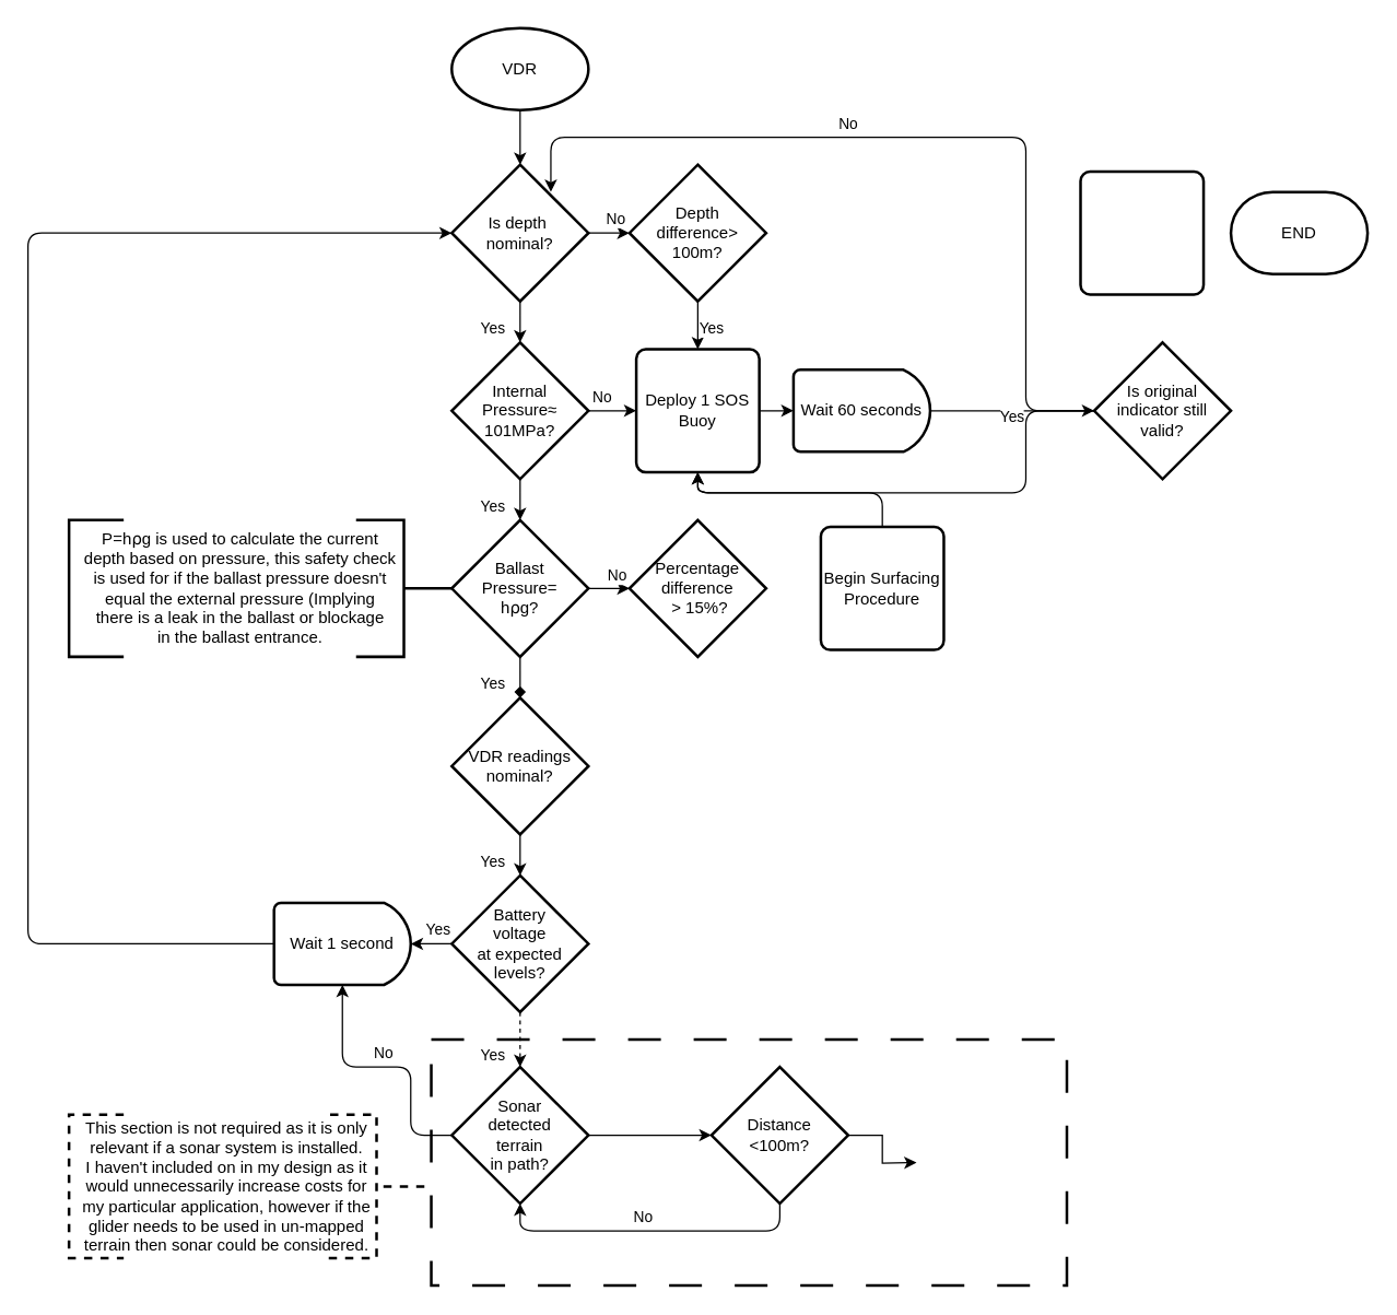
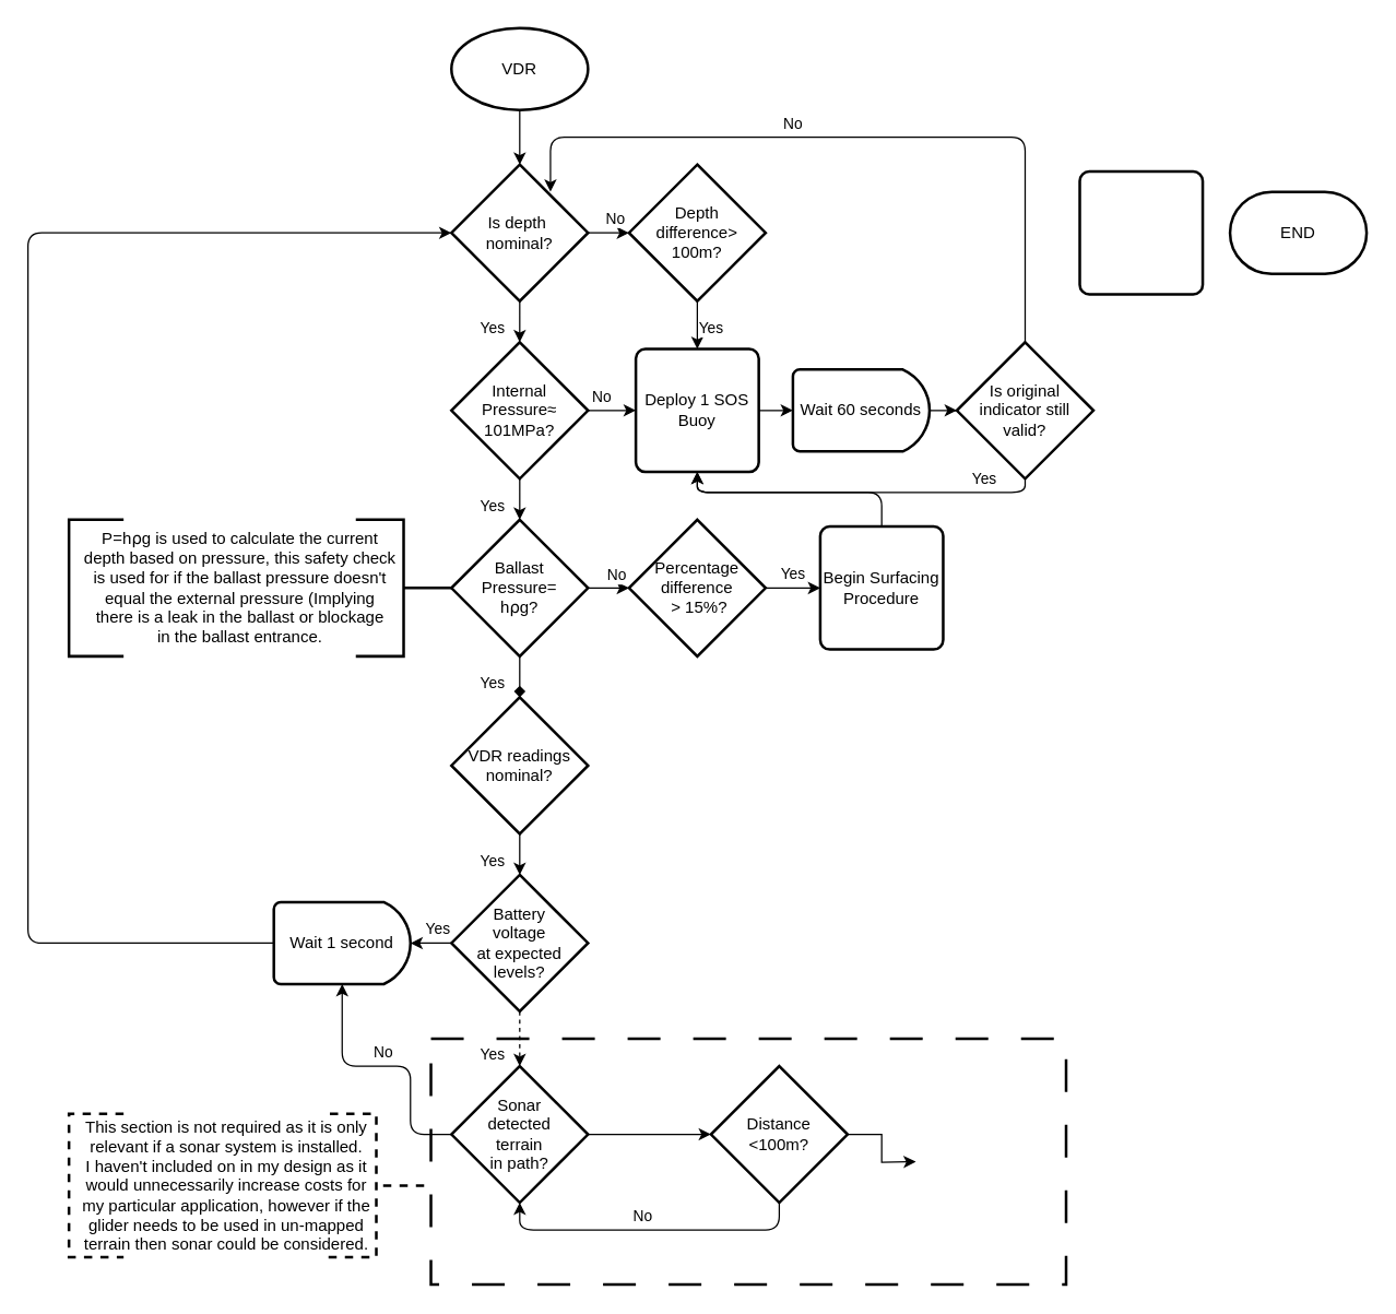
  <mxCell id="0" />
  <mxCell id="1" parent="0" />
  <mxCell id="2" value="" style="whiteSpace=wrap;html=1;fillOpacity=0;dashed=1;dashPattern=12 12;strokeWidth=2;" parent="1" vertex="1"><mxGeometry x="315" y="760" width="465" height="180" as="geometry" /></mxCell>
  <mxCell id="3" value="" style="edgeStyle=orthogonalEdgeStyle;rounded=0;orthogonalLoop=1;jettySize=auto;html=1;" parent="1" source="4" target="8" edge="1"><mxGeometry relative="1" as="geometry" /></mxCell>
  <mxCell id="4" value="VDR" style="strokeWidth=2;html=1;shape=mxgraph.flowchart.start_1;whiteSpace=wrap;" parent="1" vertex="1"><mxGeometry x="330" y="20" width="100" height="60" as="geometry" /></mxCell>
  <mxCell id="5" value="END" style="strokeWidth=2;html=1;shape=mxgraph.flowchart.terminator;whiteSpace=wrap;" parent="1" vertex="1"><mxGeometry x="900" y="140" width="100" height="60" as="geometry" /></mxCell>
  <mxCell id="6" value="Yes" style="edgeStyle=orthogonalEdgeStyle;rounded=0;orthogonalLoop=1;jettySize=auto;html=1;" parent="1" source="8" target="15" edge="1"><mxGeometry x="0.6" y="-20" relative="1" as="geometry"><mxPoint as="offset" /></mxGeometry></mxCell>
  <mxCell id="7" value="No" style="edgeStyle=orthogonalEdgeStyle;rounded=0;orthogonalLoop=1;jettySize=auto;html=1;" parent="1" source="8" target="34" edge="1"><mxGeometry x="0.6" y="10" relative="1" as="geometry"><mxPoint as="offset" /></mxGeometry></mxCell>
  <mxCell id="8" value="Is depth&amp;nbsp; nominal?" style="strokeWidth=2;html=1;shape=mxgraph.flowchart.decision;whiteSpace=wrap;strokeOpacity=100;fillOpacity=100;labelBackgroundColor=none;" parent="1" vertex="1"><mxGeometry x="330" y="120" width="100" height="100" as="geometry" /></mxCell>
  <mxCell id="9" style="edgeStyle=orthogonalEdgeStyle;rounded=1;orthogonalLoop=1;jettySize=auto;html=1;entryX=0.5;entryY=1;entryDx=0;entryDy=0;curved=0;" edge="1" parent="1" source="10" target="43"><mxGeometry relative="1" as="geometry"><Array as="points"><mxPoint x="645" y="360" /><mxPoint x="510" y="360" /></Array></mxGeometry></mxCell>
  <mxCell id="10" value="Begin Surfacing Procedure" style="rounded=1;whiteSpace=wrap;html=1;absoluteArcSize=1;arcSize=14;strokeWidth=2;rotation=0;strokeOpacity=100;fillOpacity=100;labelBackgroundColor=none;" parent="1" vertex="1"><mxGeometry x="600" y="385" width="90" height="90" as="geometry" /></mxCell>
  <mxCell id="11" value="" style="rounded=1;whiteSpace=wrap;html=1;absoluteArcSize=1;arcSize=14;strokeWidth=2;rotation=0;strokeOpacity=100;fillOpacity=100;labelBackgroundColor=none;" parent="1" vertex="1"><mxGeometry x="790" y="125" width="90" height="90" as="geometry" /></mxCell>
  <mxCell id="12" value="Wait 1 second" style="strokeWidth=2;html=1;shape=mxgraph.flowchart.delay;whiteSpace=wrap;" parent="1" vertex="1"><mxGeometry x="200" y="660" width="100" height="60" as="geometry" /></mxCell>
  <mxCell id="13" value="Yes" style="edgeStyle=orthogonalEdgeStyle;rounded=0;orthogonalLoop=1;jettySize=auto;html=1;" parent="1" source="15" target="19" edge="1"><mxGeometry x="0.6" y="-20" relative="1" as="geometry"><mxPoint as="offset" /></mxGeometry></mxCell>
  <mxCell id="14" value="No" style="edgeStyle=orthogonalEdgeStyle;rounded=0;orthogonalLoop=1;jettySize=auto;html=1;" edge="1" parent="1" source="15" target="43"><mxGeometry x="-0.556" y="10" relative="1" as="geometry"><mxPoint as="offset" /></mxGeometry></mxCell>
  <mxCell id="15" value="Internal&lt;br&gt;Pressure≈&lt;br&gt;101MPa?" style="strokeWidth=2;html=1;shape=mxgraph.flowchart.decision;whiteSpace=wrap;strokeOpacity=100;fillOpacity=100;labelBackgroundColor=none;" parent="1" vertex="1"><mxGeometry x="330" y="250" width="100" height="100" as="geometry" /></mxCell>
  <mxCell id="16" value="Yes" style="edgeStyle=orthogonalEdgeStyle;rounded=0;orthogonalLoop=1;jettySize=auto;html=1;endArrow=diamond;" parent="1" source="19" target="24" edge="1"><mxGeometry x="0.6" y="-20" relative="1" as="geometry"><mxPoint as="offset" /></mxGeometry></mxCell>
  <mxCell id="17" value="" style="edgeStyle=orthogonalEdgeStyle;rounded=0;orthogonalLoop=1;jettySize=auto;html=1;" parent="1" source="19" target="38" edge="1"><mxGeometry relative="1" as="geometry" /></mxCell>
  <mxCell id="18" value="No" style="edgeLabel;html=1;align=center;verticalAlign=middle;resizable=0;points=[];" parent="17" vertex="1" connectable="0"><mxGeometry x="0.4" relative="1" as="geometry"><mxPoint x="5" y="-10" as="offset" /></mxGeometry></mxCell>
  <mxCell id="19" value="Ballast &lt;br&gt;Pressure=&lt;br&gt;h⍴g?" style="strokeWidth=2;html=1;shape=mxgraph.flowchart.decision;whiteSpace=wrap;strokeOpacity=100;fillOpacity=100;labelBackgroundColor=none;" parent="1" vertex="1"><mxGeometry x="330" y="380" width="100" height="100" as="geometry" /></mxCell>
  <mxCell id="20" value="" style="strokeWidth=2;html=1;shape=mxgraph.flowchart.annotation_2;align=left;labelPosition=right;pointerEvents=1;direction=west;" parent="1" vertex="1"><mxGeometry x="260" y="380" width="70" height="100" as="geometry" /></mxCell>
  <mxCell id="21" value="P=h⍴g is used to calculate the current &lt;br&gt;depth based on pressure, this safety check&lt;br&gt;is used for if the ballast pressure doesn't&lt;br&gt;equal the external pressure (Implying&lt;br&gt;there is a leak in the ballast or blockage&lt;br&gt;in the ballast entrance." style="text;html=1;align=center;verticalAlign=middle;resizable=0;points=[];autosize=1;strokeColor=none;fillColor=none;" parent="1" vertex="1"><mxGeometry x="50" y="380" width="250" height="100" as="geometry" /></mxCell>
  <mxCell id="22" value="" style="strokeWidth=2;html=1;shape=mxgraph.flowchart.annotation_1;align=left;pointerEvents=1;" parent="1" vertex="1"><mxGeometry x="50" y="380" width="40" height="100" as="geometry" /></mxCell>
  <mxCell id="23" value="Yes" style="edgeStyle=orthogonalEdgeStyle;rounded=0;orthogonalLoop=1;jettySize=auto;html=1;" parent="1" source="24" target="27" edge="1"><mxGeometry x="0.6" y="-20" relative="1" as="geometry"><mxPoint as="offset" /></mxGeometry></mxCell>
  <mxCell id="24" value="VDR readings nominal?" style="strokeWidth=2;html=1;shape=mxgraph.flowchart.decision;whiteSpace=wrap;strokeOpacity=100;fillOpacity=100;labelBackgroundColor=none;" parent="1" vertex="1"><mxGeometry x="330" y="510" width="100" height="100" as="geometry" /></mxCell>
  <mxCell id="25" value="Yes" style="edgeStyle=orthogonalEdgeStyle;rounded=0;orthogonalLoop=1;jettySize=auto;html=1;dashed=1;strokeWidth=1;jumpSize=6;" parent="1" source="27" target="29" edge="1"><mxGeometry x="0.6" y="-20" relative="1" as="geometry"><mxPoint as="offset" /></mxGeometry></mxCell>
  <mxCell id="26" value="Yes" style="edgeStyle=orthogonalEdgeStyle;rounded=0;orthogonalLoop=1;jettySize=auto;html=1;" parent="1" source="27" target="12" edge="1"><mxGeometry x="0.198" y="-10" relative="1" as="geometry"><mxPoint as="offset" /></mxGeometry></mxCell>
  <mxCell id="27" value="Battery &lt;br&gt;voltage &lt;br&gt;at expected levels?" style="strokeWidth=2;html=1;shape=mxgraph.flowchart.decision;whiteSpace=wrap;strokeOpacity=100;fillOpacity=100;labelBackgroundColor=none;" parent="1" vertex="1"><mxGeometry x="330" y="640" width="100" height="100" as="geometry" /></mxCell>
  <mxCell id="28" value="" style="edgeStyle=orthogonalEdgeStyle;rounded=0;orthogonalLoop=1;jettySize=auto;html=1;" parent="1" source="29" target="39" edge="1"><mxGeometry relative="1" as="geometry" /></mxCell>
  <mxCell id="29" value="Sonar &lt;br&gt;detected&lt;br&gt;terrain &lt;br&gt;in path?" style="strokeWidth=2;html=1;shape=mxgraph.flowchart.decision;whiteSpace=wrap;strokeOpacity=100;fillOpacity=100;labelBackgroundColor=none;" parent="1" vertex="1"><mxGeometry x="330" y="780" width="100" height="100" as="geometry" /></mxCell>
  <mxCell id="30" value="" style="strokeWidth=2;html=1;shape=mxgraph.flowchart.annotation_2;align=left;labelPosition=right;pointerEvents=1;direction=west;dashed=1;" parent="1" vertex="1"><mxGeometry x="240" y="815" width="70" height="105" as="geometry" /></mxCell>
  <mxCell id="31" value="This section is not required as it is only&lt;br&gt;relevant if a sonar system is installed.&lt;br&gt;I haven't included on in my design as it&lt;br&gt;would unnecessarily increase costs for&lt;br&gt;my particular application, however if the&lt;br&gt;glider needs to be used in un-mapped&lt;br&gt;terrain then sonar could be considered.&lt;br&gt;" style="text;html=1;align=center;verticalAlign=middle;resizable=0;points=[];autosize=1;strokeColor=none;fillColor=none;dashed=1;" parent="1" vertex="1"><mxGeometry x="50" y="812.5" width="230" height="110" as="geometry" /></mxCell>
  <mxCell id="32" value="" style="strokeWidth=2;html=1;shape=mxgraph.flowchart.annotation_1;align=left;pointerEvents=1;dashed=1;" parent="1" vertex="1"><mxGeometry x="50" y="815" width="40" height="105" as="geometry" /></mxCell>
  <mxCell id="33" value="Yes" style="edgeStyle=orthogonalEdgeStyle;rounded=0;orthogonalLoop=1;jettySize=auto;html=1;" edge="1" parent="1" source="34" target="43"><mxGeometry x="-0.11" y="-10" relative="1" as="geometry"><mxPoint as="offset" /></mxGeometry></mxCell>
  <mxCell id="34" value="Depth &lt;br&gt;difference&amp;gt; 100m?" style="strokeWidth=2;html=1;shape=mxgraph.flowchart.decision;whiteSpace=wrap;strokeOpacity=100;fillOpacity=100;labelBackgroundColor=none;" parent="1" vertex="1"><mxGeometry x="460" y="120" width="100" height="100" as="geometry" /></mxCell>
  <mxCell id="35" value="No" style="edgeStyle=orthogonalEdgeStyle;rounded=1;orthogonalLoop=1;jettySize=auto;html=1;exitX=0;exitY=0.5;exitDx=0;exitDy=0;exitPerimeter=0;entryX=0.5;entryY=1;entryDx=0;entryDy=0;entryPerimeter=0;curved=0;" parent="1" source="29" target="12" edge="1"><mxGeometry x="0.053" y="-10" relative="1" as="geometry"><Array as="points"><mxPoint x="300" y="830" /><mxPoint x="300" y="780" /><mxPoint x="250" y="780" /></Array><mxPoint as="offset" /></mxGeometry></mxCell>
  <mxCell id="36" style="edgeStyle=orthogonalEdgeStyle;rounded=1;orthogonalLoop=1;jettySize=auto;html=1;entryX=0;entryY=0.5;entryDx=0;entryDy=0;entryPerimeter=0;curved=0;" parent="1" source="12" target="8" edge="1"><mxGeometry relative="1" as="geometry"><Array as="points"><mxPoint x="20" y="690" /><mxPoint x="20" y="170" /></Array></mxGeometry></mxCell>
+ <mxCell id="37" value="Yes" style="edgeStyle=orthogonalEdgeStyle;rounded=0;orthogonalLoop=1;jettySize=auto;html=1;" edge="1" parent="1" source="38" target="10"><mxGeometry y="10" relative="1" as="geometry"><mxPoint as="offset" /></mxGeometry></mxCell>
  <mxCell id="38" value="Percentage difference&lt;br&gt;&amp;nbsp;&amp;gt; 15%?" style="strokeWidth=2;html=1;shape=mxgraph.flowchart.decision;whiteSpace=wrap;strokeOpacity=100;fillOpacity=100;labelBackgroundColor=none;" parent="1" vertex="1"><mxGeometry x="460" y="380" width="100" height="100" as="geometry" /></mxCell>
  <mxCell id="39" value="Distance &lt;br&gt;&amp;lt;100m?" style="strokeWidth=2;html=1;shape=mxgraph.flowchart.decision;whiteSpace=wrap;strokeOpacity=100;fillOpacity=100;labelBackgroundColor=none;" parent="1" vertex="1"><mxGeometry x="520" y="780" width="100" height="100" as="geometry" /></mxCell>
  <mxCell id="40" value="No" style="edgeStyle=orthogonalEdgeStyle;rounded=1;orthogonalLoop=1;jettySize=auto;html=1;entryX=0.5;entryY=1;entryDx=0;entryDy=0;entryPerimeter=0;exitX=0.5;exitY=1;exitDx=0;exitDy=0;exitPerimeter=0;curved=0;" parent="1" source="39" target="29" edge="1"><mxGeometry x="0.043" y="-10" relative="1" as="geometry"><mxPoint as="offset" /></mxGeometry></mxCell>
  <mxCell id="41" style="edgeStyle=orthogonalEdgeStyle;rounded=0;orthogonalLoop=1;jettySize=auto;html=1;entryX=0;entryY=0.75;entryDx=0;entryDy=0;entryPerimeter=0;" edge="1" parent="1" source="39"><mxGeometry relative="1" as="geometry"><mxPoint x="670" y="850" as="targetPoint" /></mxGeometry></mxCell>
  <mxCell id="42" value="" style="edgeStyle=orthogonalEdgeStyle;rounded=0;orthogonalLoop=1;jettySize=auto;html=1;" edge="1" parent="1" source="43" target="45"><mxGeometry relative="1" as="geometry" /></mxCell>
  <mxCell id="43" value="Deploy 1 SOS Buoy" style="rounded=1;whiteSpace=wrap;html=1;absoluteArcSize=1;arcSize=14;strokeWidth=2;rotation=0;strokeOpacity=100;fillOpacity=100;labelBackgroundColor=none;" vertex="1" parent="1"><mxGeometry x="465" y="255" width="90" height="90" as="geometry" /></mxCell>
  <mxCell id="44" value="" style="edgeStyle=orthogonalEdgeStyle;rounded=0;orthogonalLoop=1;jettySize=auto;html=1;" edge="1" parent="1" source="45" target="48"><mxGeometry relative="1" as="geometry" /></mxCell>
  <mxCell id="45" value="Wait 60 seconds" style="strokeWidth=2;html=1;shape=mxgraph.flowchart.delay;whiteSpace=wrap;" vertex="1" parent="1"><mxGeometry x="580" y="270" width="100" height="60" as="geometry" /></mxCell>
  <mxCell id="46" value="Yes" style="edgeStyle=orthogonalEdgeStyle;rounded=1;orthogonalLoop=1;jettySize=auto;html=1;entryX=0.5;entryY=1;entryDx=0;entryDy=0;curved=0;" edge="1" parent="1" source="48" target="43"><mxGeometry x="-0.698" y="-10" relative="1" as="geometry"><Array as="points"><mxPoint x="750" y="360" /><mxPoint x="510" y="360" /></Array><mxPoint as="offset" /></mxGeometry></mxCell>
  <mxCell id="47" value="No" style="edgeStyle=orthogonalEdgeStyle;rounded=1;orthogonalLoop=1;jettySize=auto;html=1;entryX=0.725;entryY=0.199;entryDx=0;entryDy=0;entryPerimeter=0;curved=0;" edge="1" parent="1" source="48" target="8"><mxGeometry x="0.191" y="-10" relative="1" as="geometry"><mxPoint x="470" y="110" as="targetPoint" /><Array as="points"><mxPoint x="750" y="100" /><mxPoint x="403" y="100" /></Array><mxPoint as="offset" /></mxGeometry></mxCell>
- <mxCell id="48" value="Is original indicator still valid?" style="strokeWidth=2;html=1;shape=mxgraph.flowchart.decision;whiteSpace=wrap;strokeOpacity=100;fillOpacity=100;labelBackgroundColor=none;" vertex="1" parent="1"><mxGeometry x="800" y="250" width="100" height="100" as="geometry" /></mxCell>
+ <mxCell id="48" value="Is original indicator still valid?" style="strokeWidth=2;html=1;shape=mxgraph.flowchart.decision;whiteSpace=wrap;strokeOpacity=100;fillOpacity=100;labelBackgroundColor=none;" vertex="1" parent="1"><mxGeometry x="700" y="250" width="100" height="100" as="geometry" /></mxCell>
